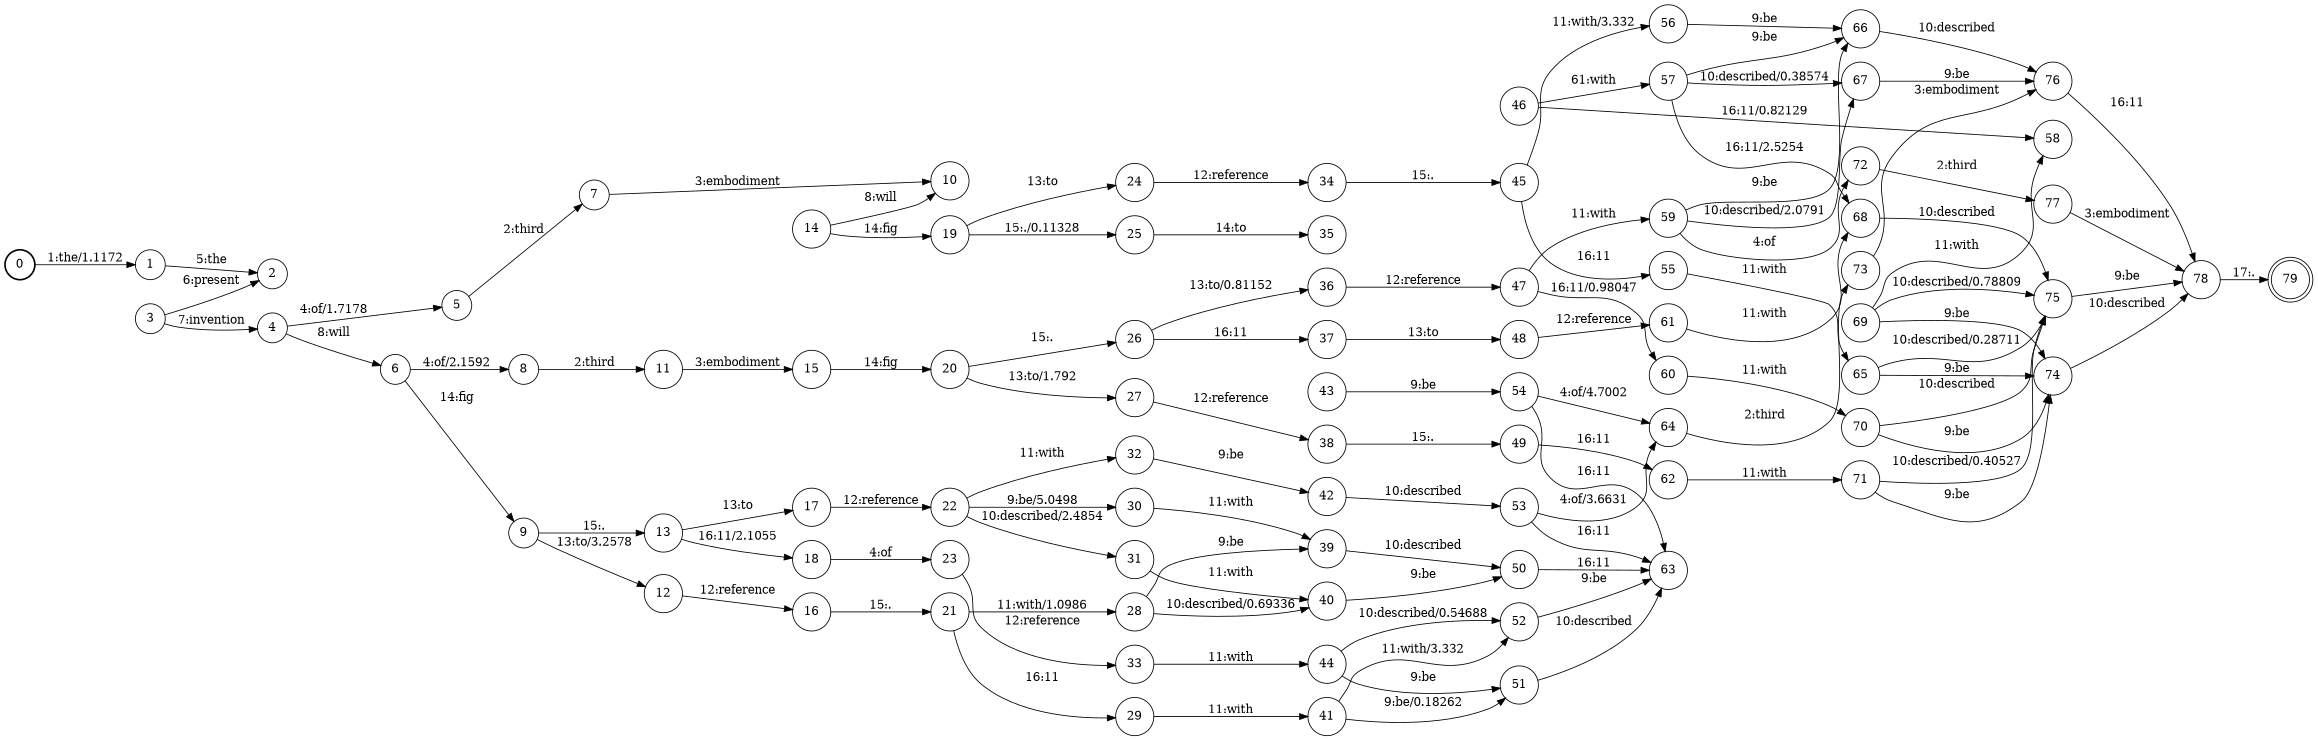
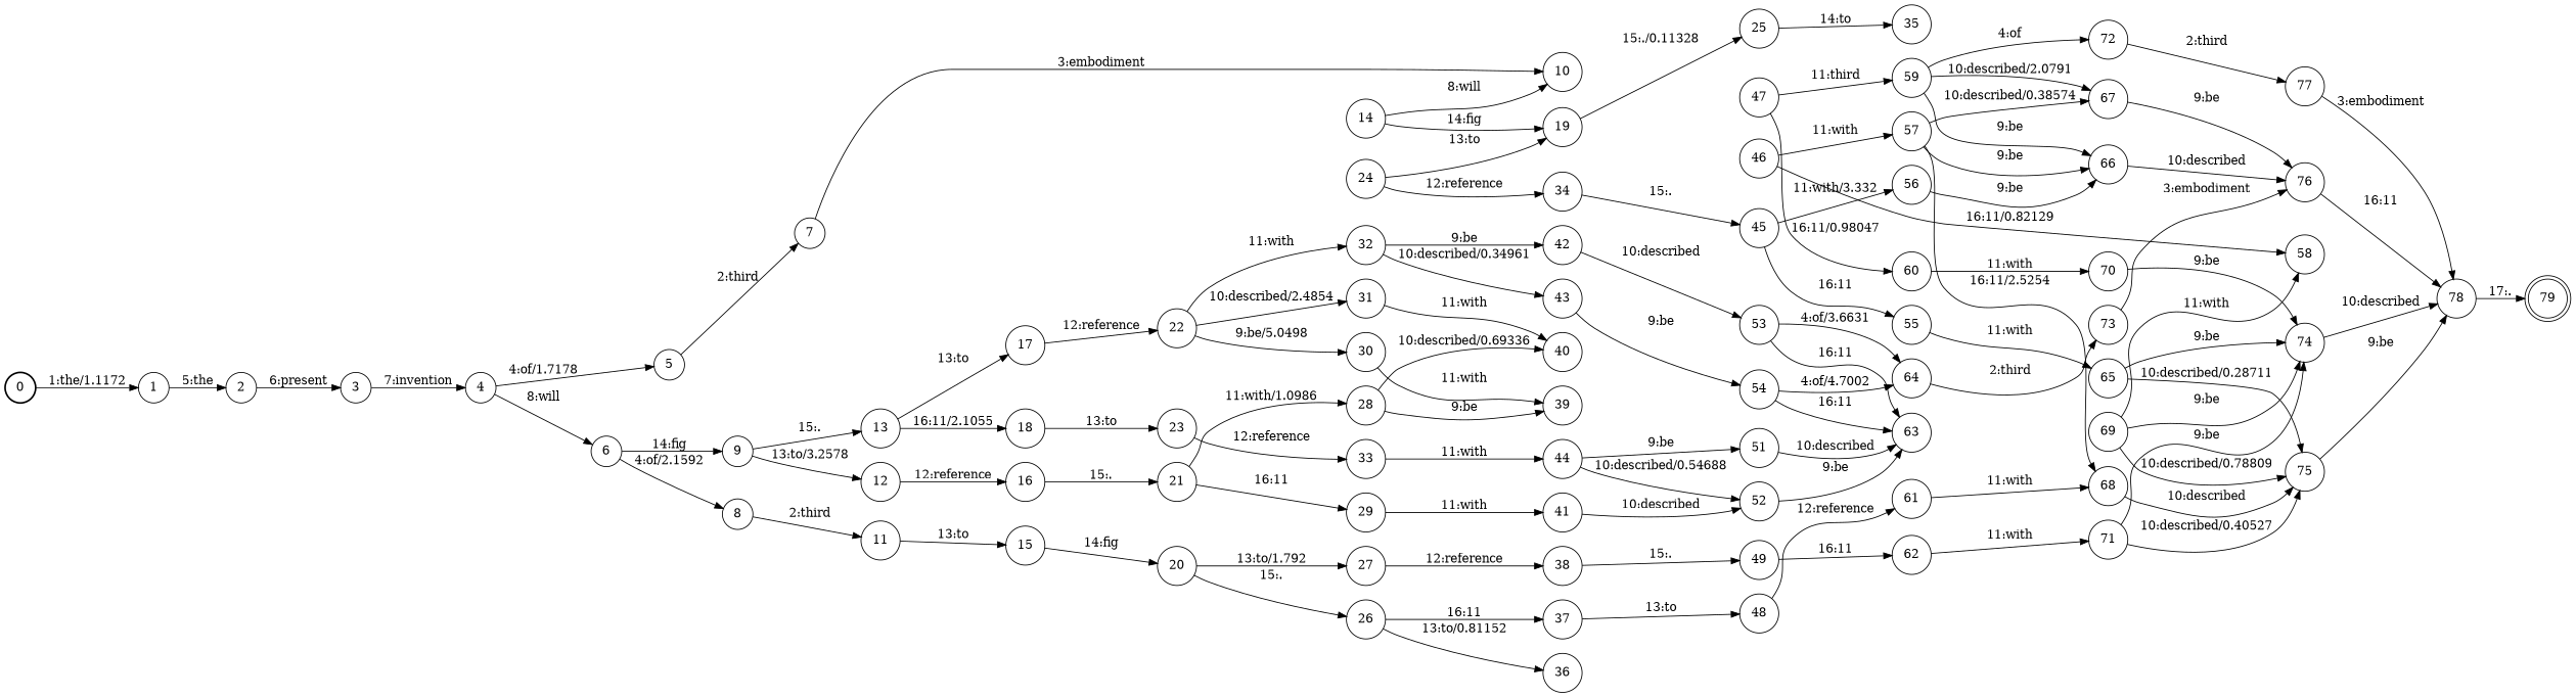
  digraph {
    fontname="DejaVu Serif"
    nodesep=0.25
    rankdir=LR
    ranksep=0.4
    node [fontname="DejaVu Serif" fontsize=14 shape=circle style=solid]
    edge [fontname="DejaVu Serif" fontsize=14]
    n1 [label=0 style=bold]
    n2 [label=1]
    n3 [label=2]
    n4 [label=3]
    n5 [label=4]
    n6 [label=5]
    n7 [label=6]
    n8 [label=7]
    n9 [label=8]
    n10 [label=9]
    n11 [label=10]
    n12 [label=11]
    n13 [label=12]
    n14 [label=13]
    n15 [label=15]
    n16 [label=16]
    n17 [label=17]
    n18 [label=18]
    n19 [label=14]
    n20 [label=19]
    n21 [label=20]
    n22 [label=21]
    n23 [label=22]
    n24 [label=23]
    n25 [label=24]
    n26 [label=25]
    n27 [label=27]
    n28 [label=26]
    n29 [label=28]
    n30 [label=29]
    n31 [label=30]
    n32 [label=31]
    n33 [label=32]
    n34 [label=33]
    n35 [label=34]
    n36 [label=35]
    n37 [label=38]
    n38 [label=36]
    n39 [label=37]
    n40 [label=39]
    n41 [label=40]
    n42 [label=41]
    n43 [label=42]
    n44 [label=43]
    n45 [label=44]
    n46 [label=45]
    n47 [label=49]
    n48 [label=47]
    n49 [label=48]
-   n50 [label=50]
    n51 [label=51]
    n52 [label=52]
    n53 [label=53]
    n54 [label=54]
    n55 [label=56]
    n56 [label=55]
    n57 [label=46]
    n58 [label=57]
    n59 [label=58]
    n60 [label=59]
    n61 [label=60]
    n62 [label=61]
    n63 [label=62]
    n64 [label=63]
    n65 [label=64]
    n66 [label=66]
    n67 [label=65]
    n68 [label=67]
    n69 [label=68]
    n70 [label=72]
    n71 [label=70]
    n72 [label=71]
    n73 [label=73]
    n74 [label=76]
    n75 [label=74]
    n76 [label=75]
    n77 [label=69]
    n78 [label=77]
    n79 [label=78]
    n80 [label=79 shape=doublecircle]
    n1 -> n2 [label="1:the/1.1172"]
    n2 -> n3 [label="5:the"]
-   n4 -> n3 [label="6:present"]
+   n3 -> n4 [label="6:present"]
    n4 -> n5 [label="7:invention"]
    n5 -> n6 [label="4:of/1.7178"]
    n5 -> n7 [label="8:will"]
    n6 -> n8 [label="2:third"]
    n7 -> n9 [label="4:of/2.1592"]
    n7 -> n10 [label="14:fig"]
    n8 -> n11 [label="3:embodiment"]
    n9 -> n12 [label="2:third"]
    n10 -> n13 [label="13:to/3.2578"]
    n10 -> n14 [label="15:."]
-   n12 -> n15 [label="3:embodiment"]
+   n12 -> n15 [label="13:to"]
    n13 -> n16 [label="12:reference"]
    n14 -> n17 [label="13:to"]
    n14 -> n18 [label="16:11/2.1055"]
    n15 -> n21 [label="14:fig"]
    n16 -> n22 [label="15:."]
    n17 -> n23 [label="12:reference"]
-   n18 -> n24 [label="4:of"]
+   n18 -> n24 [label="13:to"]
    n19 -> n11 [label="8:will"]
    n19 -> n20 [label="14:fig"]
-   n20 -> n25 [label="13:to"]
+   n25 -> n20 [label="13:to"]
    n20 -> n26 [label="15:./0.11328"]
    n21 -> n27 [label="13:to/1.792"]
    n21 -> n28 [label="15:."]
    n22 -> n29 [label="11:with/1.0986"]
    n22 -> n30 [label="16:11"]
    n23 -> n31 [label="9:be/5.0498"]
    n23 -> n32 [label="10:described/2.4854"]
    n23 -> n33 [label="11:with"]
    n24 -> n34 [label="12:reference"]
    n25 -> n35 [label="12:reference"]
    n26 -> n36 [label="14:to"]
    n27 -> n37 [label="12:reference"]
    n28 -> n38 [label="13:to/0.81152"]
    n28 -> n39 [label="16:11"]
    n29 -> n40 [label="9:be"]
    n29 -> n41 [label="10:described/0.69336"]
    n30 -> n42 [label="11:with"]
    n31 -> n40 [label="11:with"]
    n32 -> n41 [label="11:with"]
    n33 -> n43 [label="9:be"]
+   n33 -> n44 [label="10:described/0.34961"]
    n34 -> n45 [label="11:with"]
    n35 -> n46 [label="15:."]
    n37 -> n47 [label="15:."]
-   n38 -> n48 [label="12:reference"]
    n39 -> n49 [label="13:to"]
-   n40 -> n50 [label="10:described"]
-   n41 -> n50 [label="9:be"]
-   n42 -> n51 [label="9:be/0.18262"]
-   n42 -> n52 [label="11:with/3.332"]
+   n42 -> n52 [label="10:described"]
    n43 -> n53 [label="10:described"]
    n44 -> n54 [label="9:be"]
    n45 -> n51 [label="9:be"]
    n45 -> n52 [label="10:described/0.54688"]
    n46 -> n55 [label="11:with/3.332"]
    n46 -> n56 [label="16:11"]
    n47 -> n63 [label="16:11"]
-   n48 -> n60 [label="11:with"]
+   n48 -> n60 [label="11:third"]
    n48 -> n61 [label="16:11/0.98047"]
    n49 -> n62 [label="12:reference"]
-   n50 -> n64 [label="16:11"]
    n51 -> n64 [label="10:described"]
    n52 -> n64 [label="9:be"]
    n53 -> n64 [label="16:11"]
    n53 -> n65 [label="4:of/3.6631"]
    n54 -> n64 [label="16:11"]
    n54 -> n65 [label="4:of/4.7002"]
    n55 -> n66 [label="9:be"]
    n56 -> n67 [label="11:with"]
-   n57 -> n58 [label="61:with"]
+   n57 -> n58 [label="11:with"]
    n57 -> n59 [label="16:11/0.82129"]
    n58 -> n66 [label="9:be"]
    n58 -> n68 [label="10:described/0.38574"]
    n58 -> n69 [label="16:11/2.5254"]
    n60 -> n66 [label="9:be"]
    n60 -> n68 [label="10:described/2.0791"]
    n60 -> n70 [label="4:of"]
    n61 -> n71 [label="11:with"]
    n62 -> n69 [label="11:with"]
    n63 -> n72 [label="11:with"]
    n65 -> n73 [label="2:third"]
    n66 -> n74 [label="10:described"]
    n67 -> n75 [label="9:be"]
    n67 -> n76 [label="10:described/0.28711"]
    n68 -> n74 [label="9:be"]
    n69 -> n76 [label="10:described"]
    n70 -> n78 [label="2:third"]
    n71 -> n75 [label="9:be"]
-   n71 -> n76 [label="10:described"]
    n72 -> n75 [label="9:be"]
    n72 -> n76 [label="10:described/0.40527"]
    n73 -> n74 [label="3:embodiment"]
    n74 -> n79 [label="16:11"]
    n75 -> n79 [label="10:described"]
    n76 -> n79 [label="9:be"]
    n77 -> n59 [label="11:with"]
    n77 -> n75 [label="9:be"]
    n77 -> n76 [label="10:described/0.78809"]
    n78 -> n79 [label="3:embodiment"]
    n79 -> n80 [label="17:."]
  }
